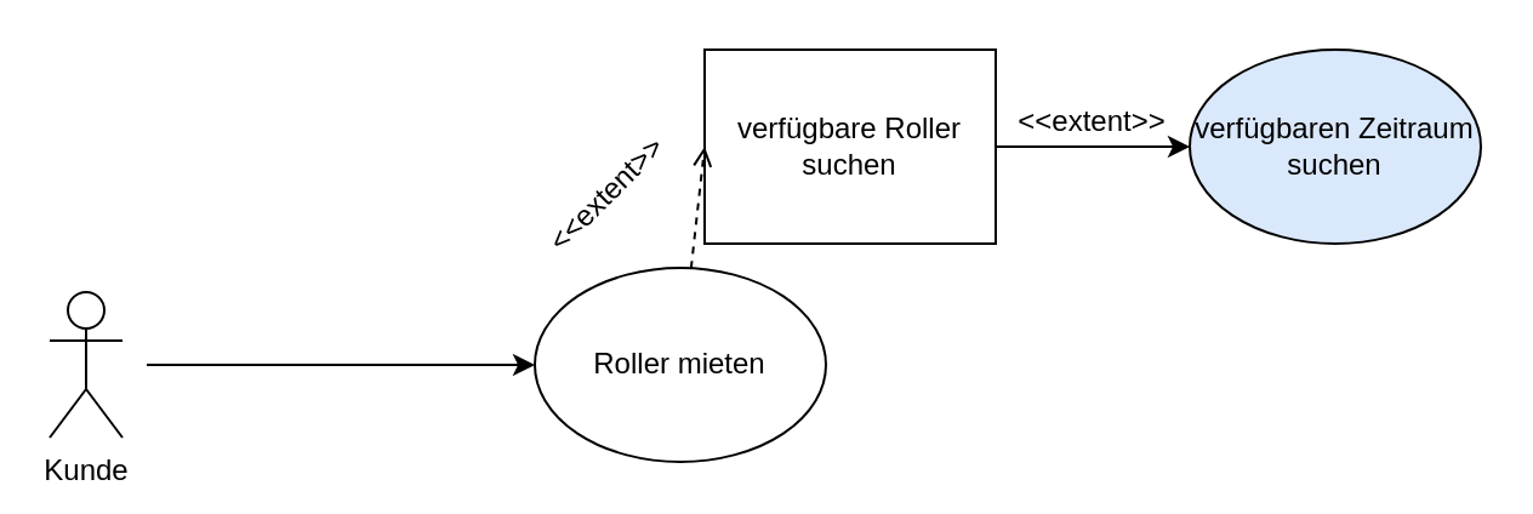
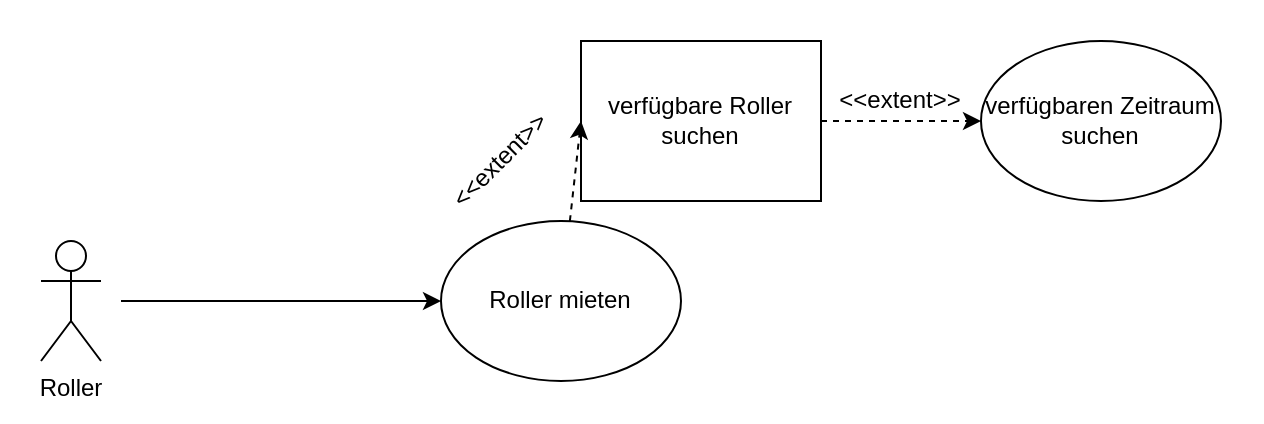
  <mxCell id="0" />
  <mxCell id="1" parent="0" />
- <mxCell id="2" value="Kunde" style="shape=umlActor;verticalLabelPosition=bottom;labelBackgroundColor=#ffffff;verticalAlign=top;html=1;outlineConnect=0;" vertex="1" parent="1"><mxGeometry x="20" y="120" width="30" height="60" as="geometry" /></mxCell>
+ <mxCell id="2" value="Roller" style="shape=umlActor;verticalLabelPosition=bottom;labelBackgroundColor=#ffffff;verticalAlign=top;html=1;outlineConnect=0;" vertex="1" parent="1"><mxGeometry x="20" y="120" width="30" height="60" as="geometry" /></mxCell>
  <mxCell id="3" value="Roller mieten" style="ellipse;whiteSpace=wrap;html=1;" vertex="1" parent="1"><mxGeometry x="220" y="110" width="120" height="80" as="geometry" /></mxCell>
  <mxCell id="4" value="verfügbare Roller suchen" style="whiteSpace=wrap;html=1;rounded=0;" vertex="1" parent="1"><mxGeometry x="290" y="20" width="120" height="80" as="geometry" /></mxCell>
- <mxCell id="5" value="verfügbaren Zeitraum suchen" style="ellipse;whiteSpace=wrap;html=1;fillColor=#dae8fc;" vertex="1" parent="1"><mxGeometry x="490" y="20" width="120" height="80" as="geometry" /></mxCell>
+ <mxCell id="5" value="verfügbaren Zeitraum suchen" style="ellipse;whiteSpace=wrap;html=1;" vertex="1" parent="1"><mxGeometry x="490" y="20" width="120" height="80" as="geometry" /></mxCell>
  <mxCell id="6" value="" style="endArrow=classic;html=1;entryX=0;entryY=0.5;entryDx=0;entryDy=0;" edge="1" parent="1" target="3"><mxGeometry width="50" height="50" relative="1" as="geometry"><mxPoint x="60" y="150" as="sourcePoint" /><mxPoint x="90" y="140" as="targetPoint" /></mxGeometry></mxCell>
- <mxCell id="7" value="" style="endArrow=open;html=1;entryX=0;entryY=0.5;entryDx=0;entryDy=0;dashed=1;" edge="1" parent="1" source="3" target="4"><mxGeometry width="50" height="50" relative="1" as="geometry"><mxPoint x="250" y="200" as="sourcePoint" /><mxPoint x="320.711" y="150" as="targetPoint" /></mxGeometry></mxCell>
- <mxCell id="8" value="" style="endArrow=classic;html=1;entryX=0;entryY=0.5;entryDx=0;entryDy=0;dashed=0;" edge="1" parent="1" source="4" target="5"><mxGeometry width="50" height="50" relative="1" as="geometry"><mxPoint x="450" y="200" as="sourcePoint" /><mxPoint x="520.711" y="150" as="targetPoint" /></mxGeometry></mxCell>
+ <mxCell id="7" value="" style="endArrow=classic;html=1;entryX=0;entryY=0.5;entryDx=0;entryDy=0;dashed=1;" edge="1" parent="1" source="3" target="4"><mxGeometry width="50" height="50" relative="1" as="geometry"><mxPoint x="250" y="200" as="sourcePoint" /><mxPoint x="320.711" y="150" as="targetPoint" /></mxGeometry></mxCell>
+ <mxCell id="8" value="" style="endArrow=classic;html=1;entryX=0;entryY=0.5;entryDx=0;entryDy=0;dashed=1;" edge="1" parent="1" source="4" target="5"><mxGeometry width="50" height="50" relative="1" as="geometry"><mxPoint x="450" y="200" as="sourcePoint" /><mxPoint x="520.711" y="150" as="targetPoint" /></mxGeometry></mxCell>
  <mxCell id="9" value="&amp;lt;&amp;lt;extent&amp;gt;&amp;gt;" style="text;html=1;strokeColor=none;fillColor=none;align=center;verticalAlign=middle;whiteSpace=wrap;rounded=0;rotation=-45;" vertex="1" parent="1"><mxGeometry x="230" y="70" width="40" height="20" as="geometry" /></mxCell>
  <mxCell id="10" value="&amp;lt;&amp;lt;extent&amp;gt;&amp;gt;" style="text;html=1;strokeColor=none;fillColor=none;align=center;verticalAlign=middle;whiteSpace=wrap;rounded=0;" vertex="1" parent="1"><mxGeometry x="430" y="40" width="40" height="20" as="geometry" /></mxCell>
